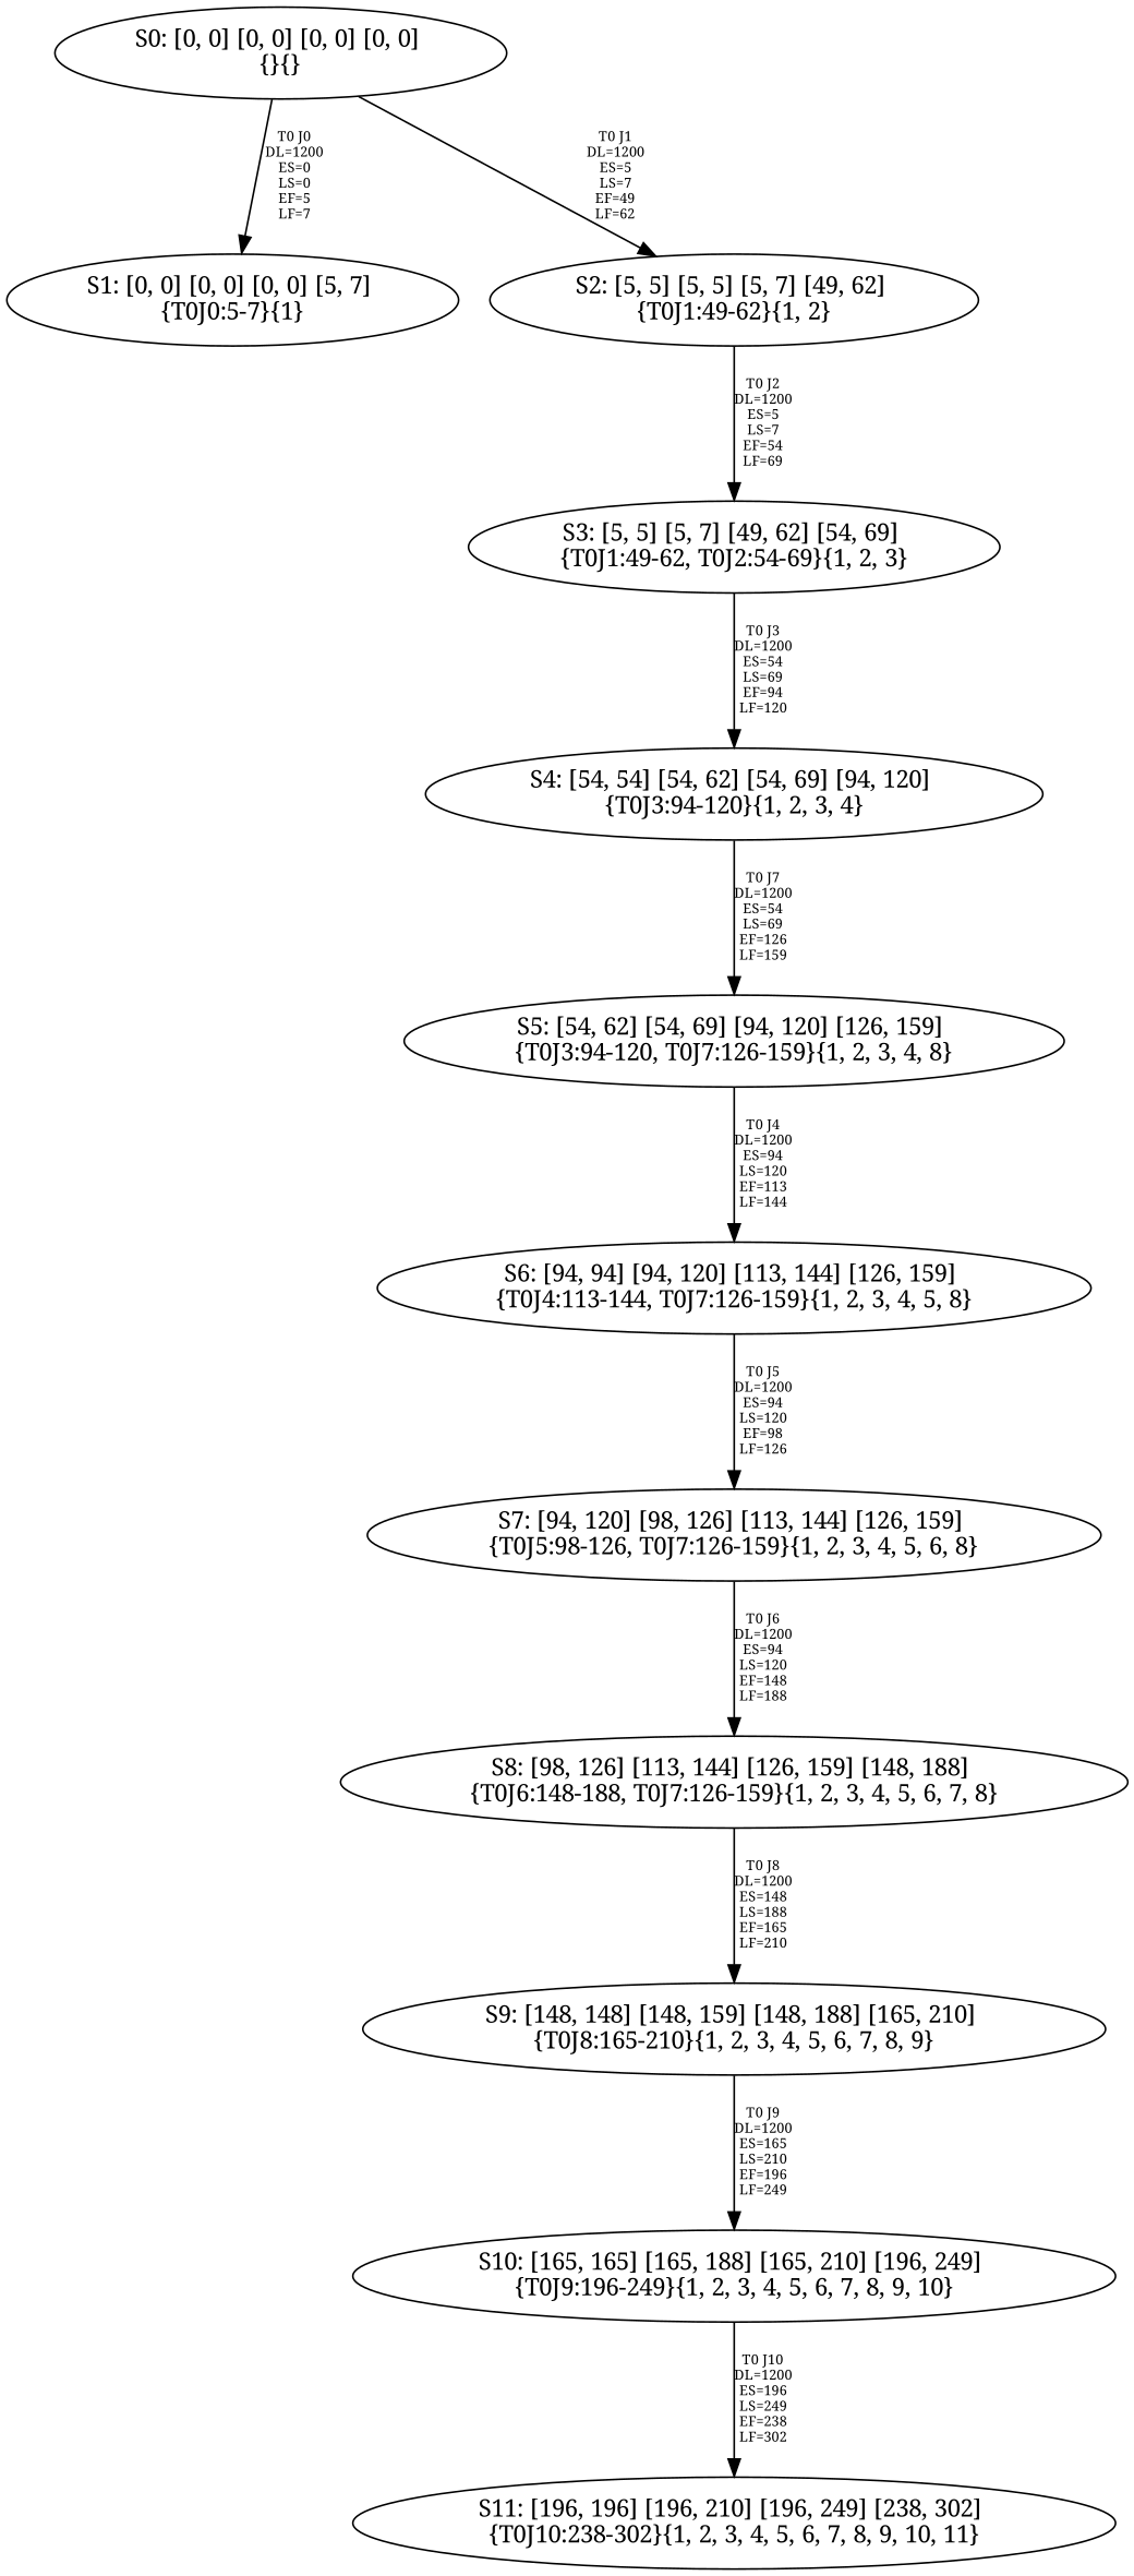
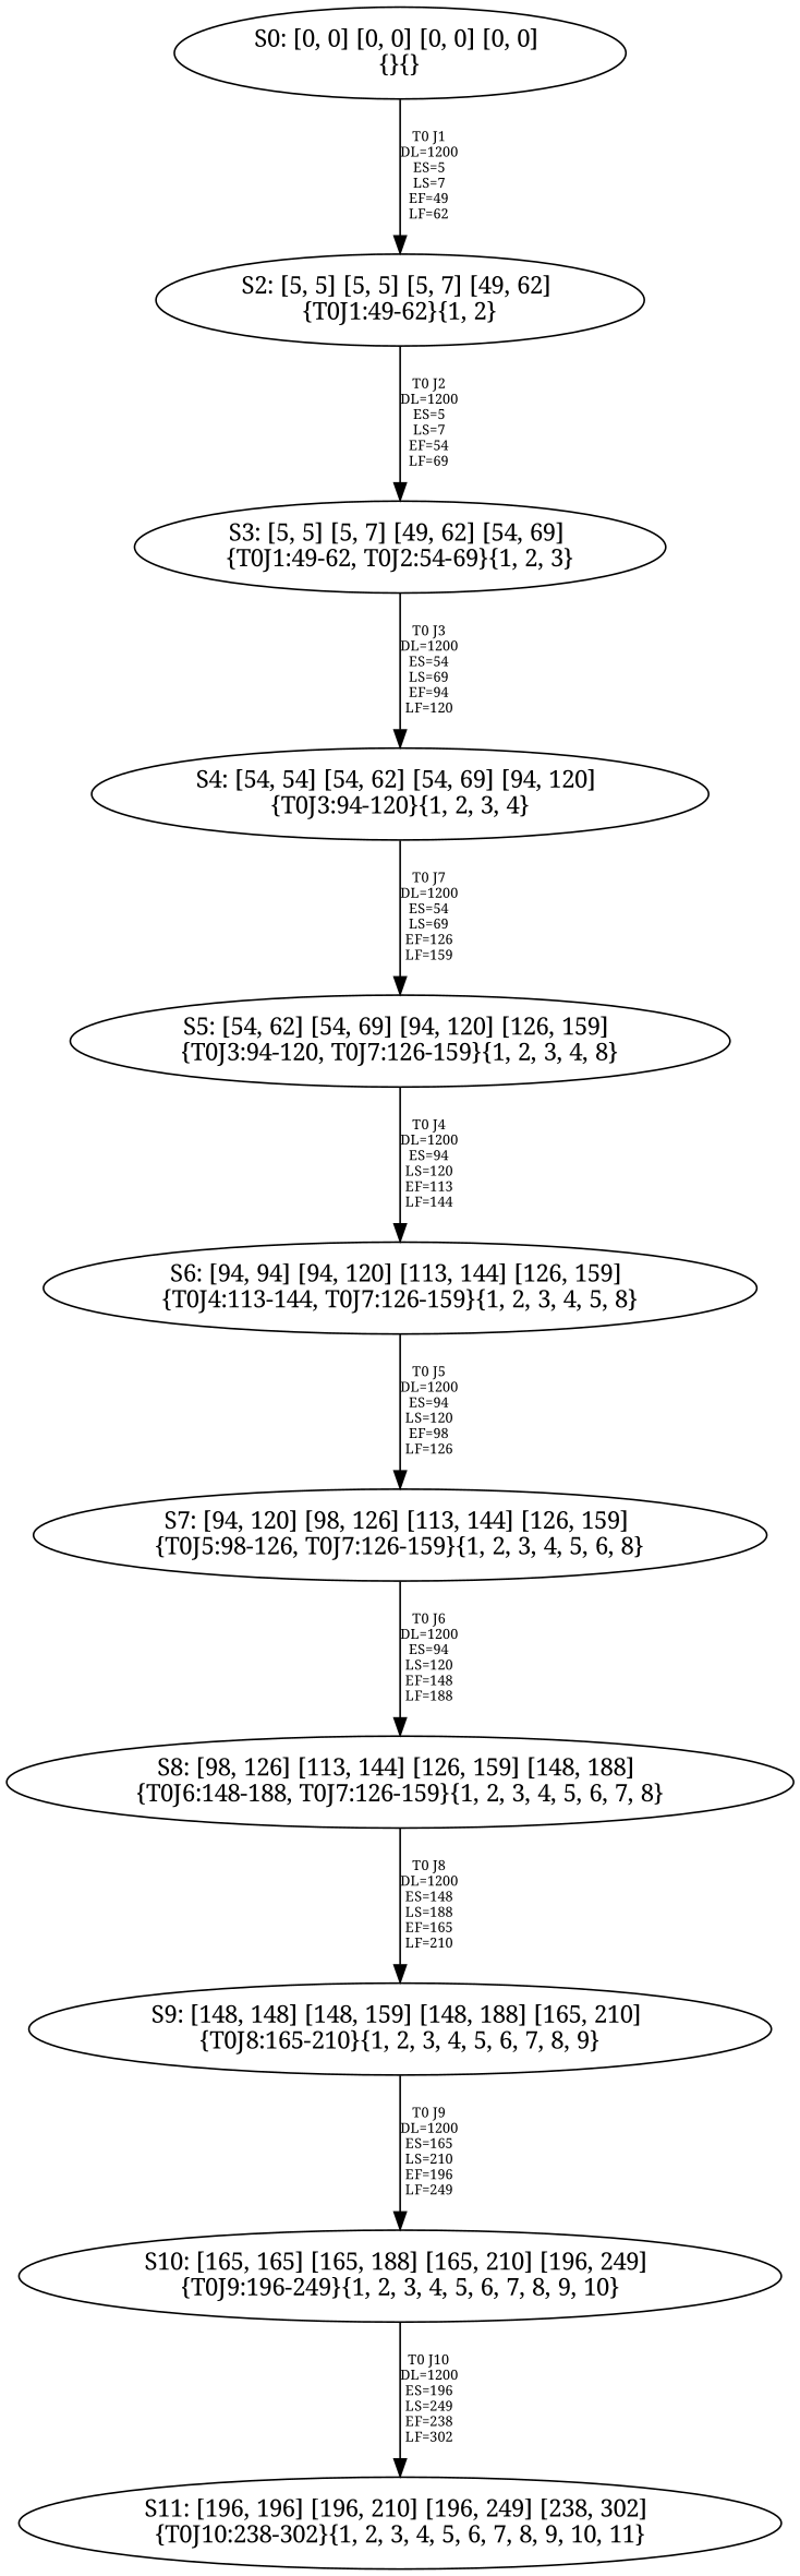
  digraph {
    fontname="Noto Serif"
    node [fontname="Noto Serif"]
    edge [fontname="Noto Serif" fontsize=8]
    n1 [label="S0: [0, 0] [0, 0] [0, 0] [0, 0] \n{}{}"]
-   n2 [label="S1: [0, 0] [0, 0] [0, 0] [5, 7] \n{T0J0:5-7}{1}"]
    n3 [label="S2: [5, 5] [5, 5] [5, 7] [49, 62] \n{T0J1:49-62}{1, 2}"]
    n4 [label="S3: [5, 5] [5, 7] [49, 62] [54, 69] \n{T0J1:49-62, T0J2:54-69}{1, 2, 3}"]
    n5 [label="S4: [54, 54] [54, 62] [54, 69] [94, 120] \n{T0J3:94-120}{1, 2, 3, 4}"]
    n6 [label="S5: [54, 62] [54, 69] [94, 120] [126, 159] \n{T0J3:94-120, T0J7:126-159}{1, 2, 3, 4, 8}"]
    n7 [label="S6: [94, 94] [94, 120] [113, 144] [126, 159] \n{T0J4:113-144, T0J7:126-159}{1, 2, 3, 4, 5, 8}"]
    n8 [label="S7: [94, 120] [98, 126] [113, 144] [126, 159] \n{T0J5:98-126, T0J7:126-159}{1, 2, 3, 4, 5, 6, 8}"]
    n9 [label="S8: [98, 126] [113, 144] [126, 159] [148, 188] \n{T0J6:148-188, T0J7:126-159}{1, 2, 3, 4, 5, 6, 7, 8}"]
    n10 [label="S9: [148, 148] [148, 159] [148, 188] [165, 210] \n{T0J8:165-210}{1, 2, 3, 4, 5, 6, 7, 8, 9}"]
    n11 [label="S10: [165, 165] [165, 188] [165, 210] [196, 249] \n{T0J9:196-249}{1, 2, 3, 4, 5, 6, 7, 8, 9, 10}"]
    n12 [label="S11: [196, 196] [196, 210] [196, 249] [238, 302] \n{T0J10:238-302}{1, 2, 3, 4, 5, 6, 7, 8, 9, 10, 11}"]
-   n1 -> n2 [label="T0 J0\nDL=1200\nES=0\nLS=0\nEF=5\nLF=7"]
    n1 -> n3 [label="T0 J1\nDL=1200\nES=5\nLS=7\nEF=49\nLF=62"]
    n3 -> n4 [label="T0 J2\nDL=1200\nES=5\nLS=7\nEF=54\nLF=69"]
    n4 -> n5 [label="T0 J3\nDL=1200\nES=54\nLS=69\nEF=94\nLF=120"]
    n5 -> n6 [label="T0 J7\nDL=1200\nES=54\nLS=69\nEF=126\nLF=159"]
    n6 -> n7 [label="T0 J4\nDL=1200\nES=94\nLS=120\nEF=113\nLF=144"]
    n7 -> n8 [label="T0 J5\nDL=1200\nES=94\nLS=120\nEF=98\nLF=126"]
    n8 -> n9 [label="T0 J6\nDL=1200\nES=94\nLS=120\nEF=148\nLF=188"]
    n9 -> n10 [label="T0 J8\nDL=1200\nES=148\nLS=188\nEF=165\nLF=210"]
    n10 -> n11 [label="T0 J9\nDL=1200\nES=165\nLS=210\nEF=196\nLF=249"]
    n11 -> n12 [label="T0 J10\nDL=1200\nES=196\nLS=249\nEF=238\nLF=302"]
  }
